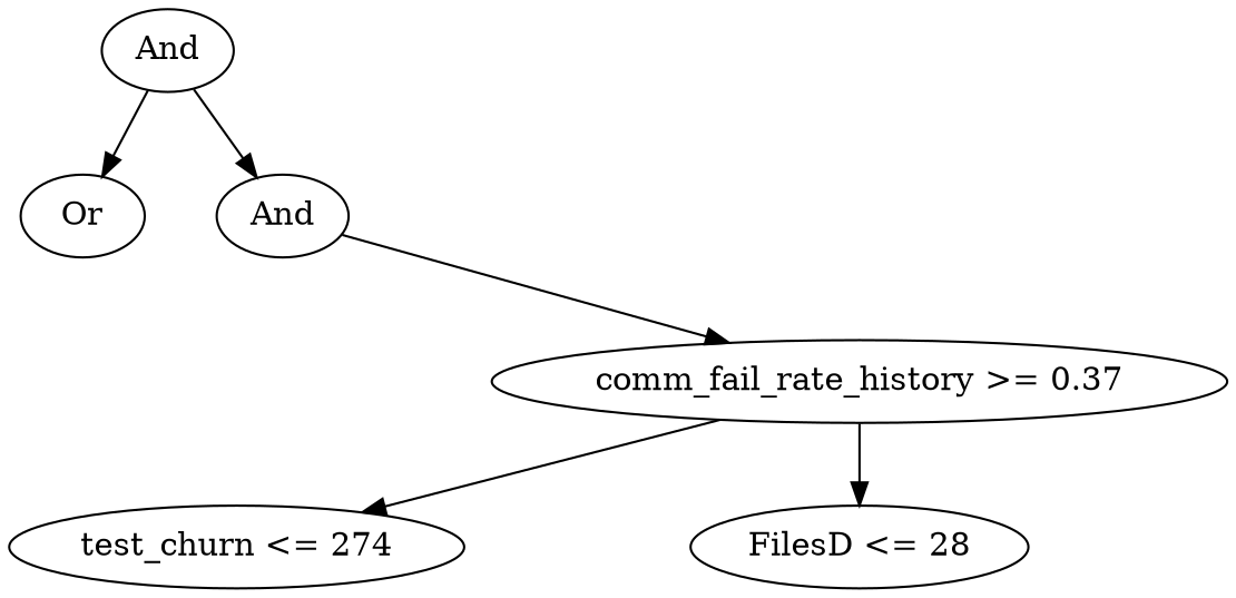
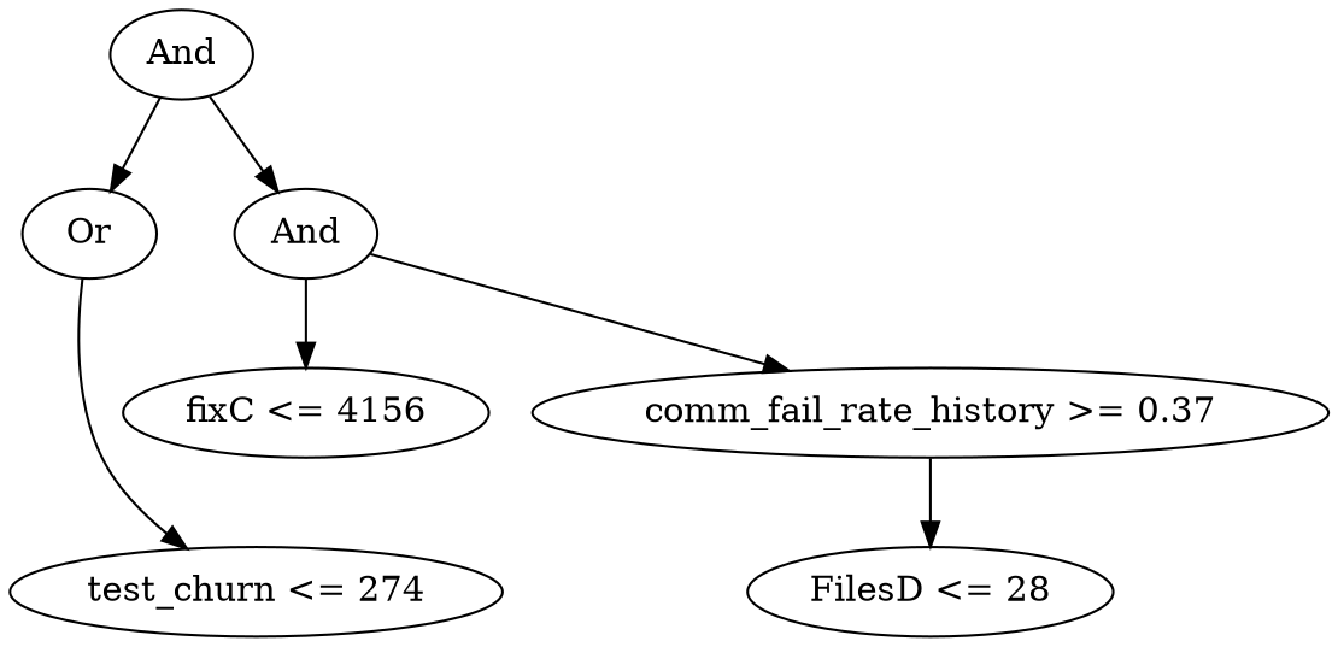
  digraph {
    n1 [height=0.5 label=And width=0.75]
    n2 [height=0.5 label=Or width=0.75]
    n3 [height=0.5 label=And width=0.75]
    n4 [height=0.5 label="test_churn <= 274" width=2.1484]
+   n5 [height=0.5 label="fixC <= 4156" width=1.661]
    n6 [height=0.5 label="comm_fail_rate_history >= 0.37" width=3.5566]
    n7 [height=0.5 label="FilesD <= 28" width=1.6249]
    n1 -> n2
    n1 -> n3
-   n6 -> n4
+   n2 -> n4
+   n3 -> n5
    n3 -> n6
    n6 -> n7
  }
